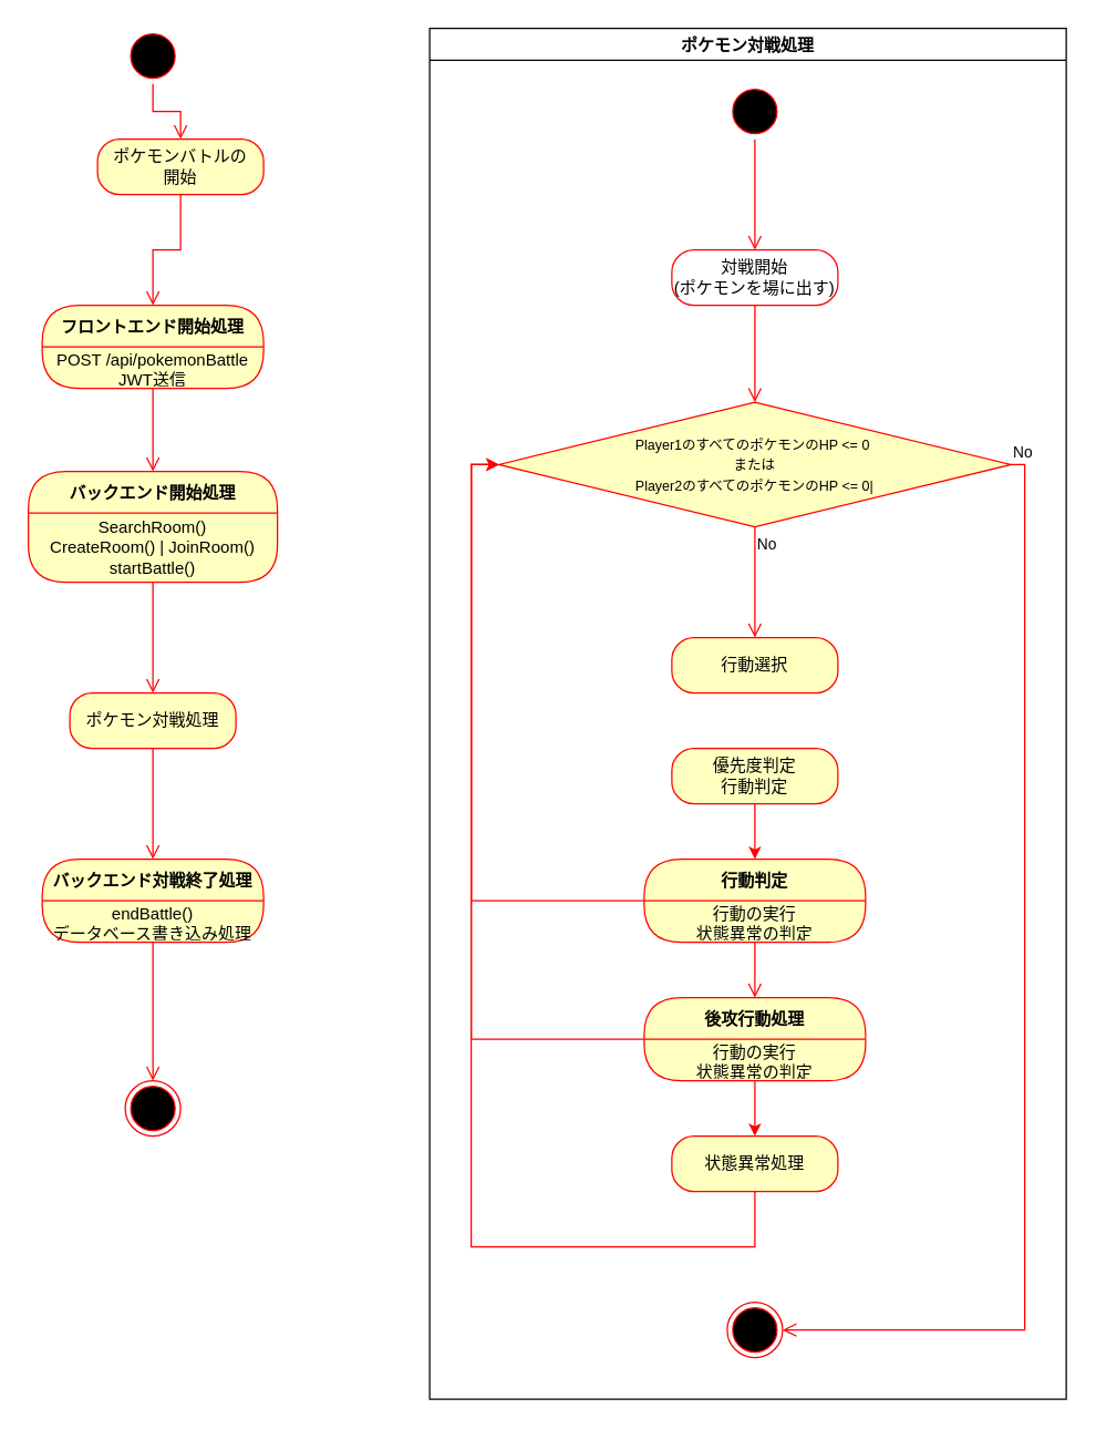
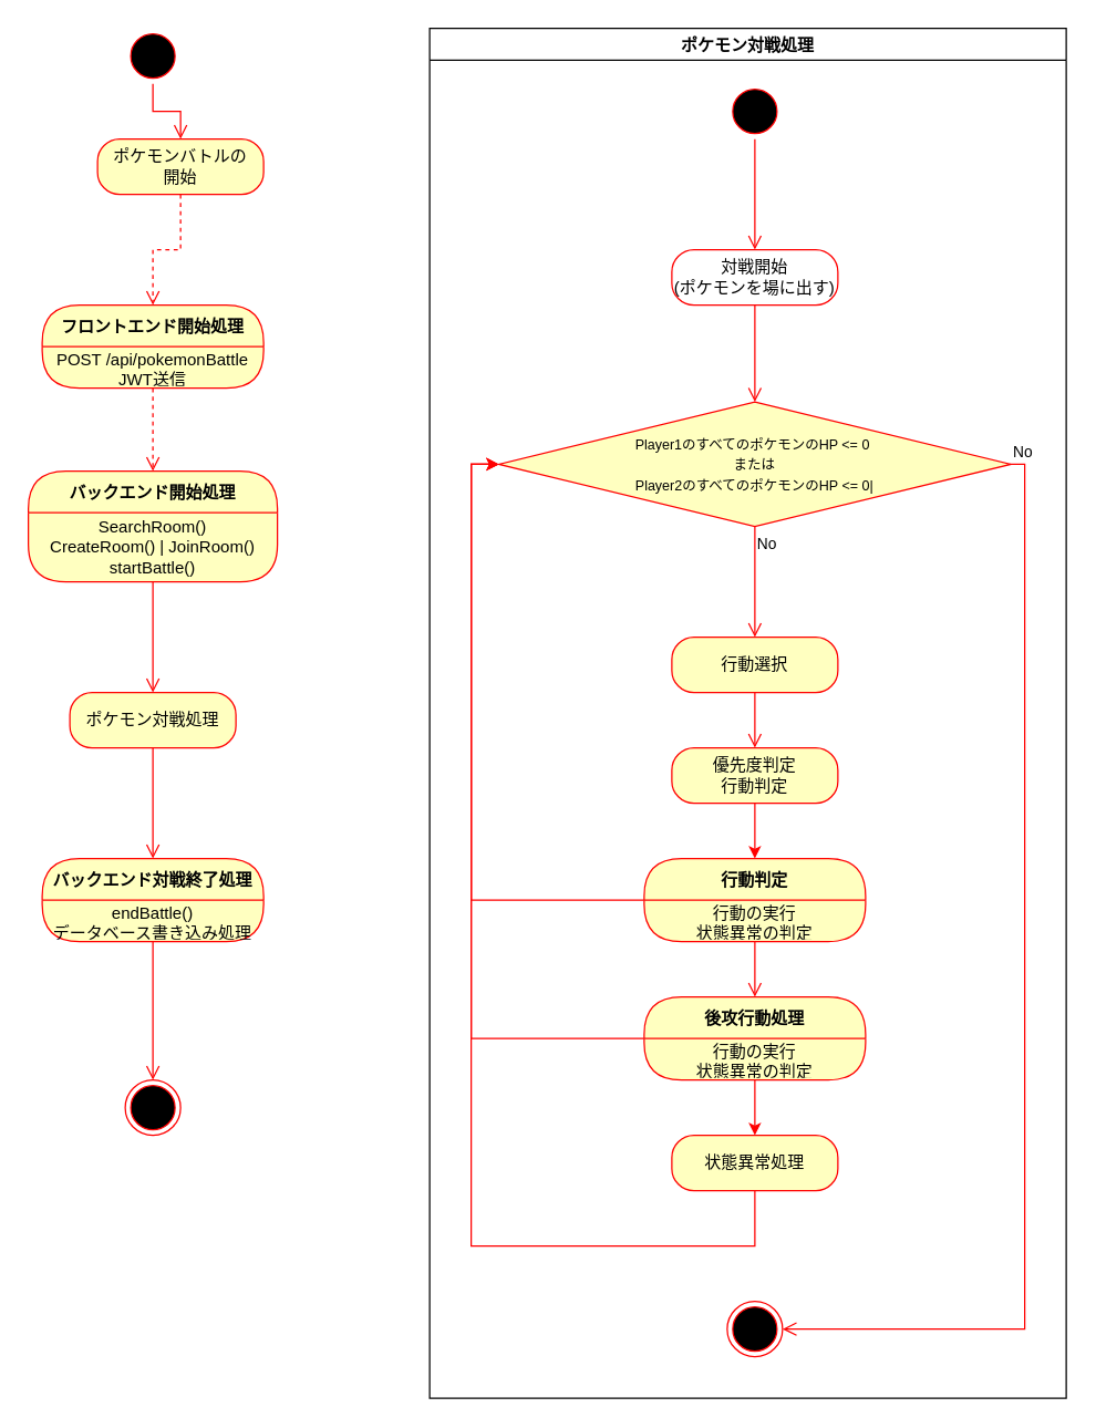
  <mxCell id="0" />
  <mxCell id="1" parent="0" />
  <mxCell id="2" value="" style="ellipse;html=1;shape=startState;fillColor=#000000;strokeColor=#ff0000;" parent="1" vertex="1"><mxGeometry x="90" width="40" height="40" as="geometry" y="20" /></mxCell>
  <mxCell id="3" value="" style="edgeStyle=orthogonalEdgeStyle;html=1;verticalAlign=bottom;endArrow=open;endSize=8;strokeColor=#ff0000;rounded=0;" parent="1" source="2" target="5" edge="1"><mxGeometry relative="1" as="geometry"><mxPoint x="110" y="110" as="targetPoint" /></mxGeometry></mxCell>
  <mxCell id="4" value="" style="ellipse;html=1;shape=endState;fillColor=#000000;strokeColor=#ff0000;" parent="1" vertex="1"><mxGeometry x="90" y="780" width="40" height="40" as="geometry" /></mxCell>
  <mxCell id="5" value="ポケモンバトルの&lt;div&gt;開始&lt;/div&gt;" style="rounded=1;whiteSpace=wrap;html=1;arcSize=40;fontColor=#000000;fillColor=#ffffc0;strokeColor=#ff0000;" parent="1" vertex="1"><mxGeometry x="70" y="100" width="120" height="40" as="geometry" /></mxCell>
  <mxCell id="6" value="フロントエンド開始処理" style="swimlane;fontStyle=1;align=center;verticalAlign=middle;childLayout=stackLayout;horizontal=1;startSize=30;horizontalStack=0;resizeParent=0;resizeLast=1;container=0;fontColor=#000000;collapsible=0;rounded=1;arcSize=30;strokeColor=#ff0000;fillColor=#ffffc0;swimlaneFillColor=#ffffc0;dropTarget=0;" parent="1" vertex="1"><mxGeometry x="30" y="220" width="160" height="60" as="geometry" /></mxCell>
  <mxCell id="7" value="POST /api/pokemonBattle&lt;div&gt;JWT送信&lt;/div&gt;" style="text;html=1;strokeColor=none;fillColor=none;align=center;verticalAlign=middle;spacingLeft=4;spacingRight=4;whiteSpace=wrap;overflow=hidden;rotatable=0;fontColor=#000000;" parent="6" vertex="1"><mxGeometry y="30" width="160" height="30" as="geometry" /></mxCell>
- <mxCell id="8" value="" style="edgeStyle=orthogonalEdgeStyle;html=1;verticalAlign=bottom;endArrow=open;endSize=8;strokeColor=#ff0000;rounded=0;entryX=0.5;entryY=0;entryDx=0;entryDy=0;" parent="1" source="6" target="9" edge="1"><mxGeometry relative="1" as="geometry"><mxPoint x="110" y="340" as="targetPoint" /></mxGeometry></mxCell>
+ <mxCell id="8" value="" style="edgeStyle=orthogonalEdgeStyle;html=1;verticalAlign=bottom;endArrow=open;endSize=8;strokeColor=#ff0000;rounded=0;entryX=0.5;entryY=0;entryDx=0;entryDy=0;dashed=1;" parent="1" source="6" target="9" edge="1"><mxGeometry relative="1" as="geometry"><mxPoint x="110" y="340" as="targetPoint" /></mxGeometry></mxCell>
  <mxCell id="9" value="バックエンド開始処理" style="swimlane;fontStyle=1;align=center;verticalAlign=middle;childLayout=stackLayout;horizontal=1;startSize=30;horizontalStack=0;resizeParent=0;resizeLast=1;container=0;fontColor=#000000;collapsible=0;rounded=1;arcSize=30;strokeColor=#ff0000;fillColor=#ffffc0;swimlaneFillColor=#ffffc0;dropTarget=0;" parent="1" vertex="1"><mxGeometry y="340" width="180" height="80" as="geometry" x="20" /></mxCell>
  <mxCell id="10" value="&lt;div&gt;SearchRoom()&lt;/div&gt;CreateRoom() | JoinRoom()&lt;div&gt;startBattle()&lt;/div&gt;" style="text;html=1;strokeColor=none;fillColor=none;align=center;verticalAlign=middle;spacingLeft=4;spacingRight=4;whiteSpace=wrap;overflow=hidden;rotatable=0;fontColor=#000000;" parent="9" vertex="1"><mxGeometry y="30" width="180" height="50" as="geometry" /></mxCell>
  <mxCell id="11" value="ポケモン対戦処理" style="rounded=1;whiteSpace=wrap;html=1;arcSize=40;fontColor=#000000;fillColor=#ffffc0;strokeColor=#ff0000;" parent="1" vertex="1"><mxGeometry x="50" y="500" width="120" height="40" as="geometry" /></mxCell>
  <mxCell id="12" value="" style="edgeStyle=orthogonalEdgeStyle;html=1;verticalAlign=bottom;endArrow=open;endSize=8;strokeColor=#ff0000;rounded=0;entryX=0.5;entryY=0;entryDx=0;entryDy=0;" parent="1" source="11" target="15" edge="1"><mxGeometry relative="1" as="geometry"><mxPoint x="110" y="600" as="targetPoint" /></mxGeometry></mxCell>
- <mxCell id="13" value="" style="edgeStyle=orthogonalEdgeStyle;html=1;verticalAlign=bottom;endArrow=open;endSize=8;strokeColor=#ff0000;rounded=0;exitX=0.5;exitY=1;exitDx=0;exitDy=0;" parent="1" source="5" target="6" edge="1"><mxGeometry relative="1" as="geometry"><mxPoint x="109.55" y="210" as="targetPoint" /><mxPoint x="109.55" y="150" as="sourcePoint" /></mxGeometry></mxCell>
+ <mxCell id="13" value="" style="edgeStyle=orthogonalEdgeStyle;html=1;verticalAlign=bottom;endArrow=open;endSize=8;strokeColor=#ff0000;rounded=0;exitX=0.5;exitY=1;exitDx=0;exitDy=0;dashed=1;" parent="1" source="5" target="6" edge="1"><mxGeometry relative="1" as="geometry"><mxPoint x="109.55" y="210" as="targetPoint" /><mxPoint x="109.55" y="150" as="sourcePoint" /></mxGeometry></mxCell>
  <mxCell id="14" value="" style="edgeStyle=orthogonalEdgeStyle;html=1;verticalAlign=bottom;endArrow=open;endSize=8;strokeColor=#ff0000;rounded=0;exitX=0.5;exitY=1;exitDx=0;exitDy=0;" parent="1" source="10" target="11" edge="1"><mxGeometry relative="1" as="geometry"><mxPoint x="109.41" y="490" as="targetPoint" /><mxPoint x="109.41" y="430" as="sourcePoint" /></mxGeometry></mxCell>
  <mxCell id="15" value="バックエンド対戦終了処理" style="swimlane;fontStyle=1;align=center;verticalAlign=middle;childLayout=stackLayout;horizontal=1;startSize=30;horizontalStack=0;resizeParent=0;resizeLast=1;container=0;fontColor=#000000;collapsible=0;rounded=1;arcSize=30;strokeColor=#ff0000;fillColor=#ffffc0;swimlaneFillColor=#ffffc0;dropTarget=0;" parent="1" vertex="1"><mxGeometry x="30" y="620" width="160" height="60" as="geometry" /></mxCell>
  <mxCell id="16" value="endBattle()&lt;div&gt;データベース書き込み処理&lt;/div&gt;" style="text;html=1;strokeColor=none;fillColor=none;align=center;verticalAlign=middle;spacingLeft=4;spacingRight=4;whiteSpace=wrap;overflow=hidden;rotatable=0;fontColor=#000000;" parent="15" vertex="1"><mxGeometry y="30" width="160" height="30" as="geometry" /></mxCell>
  <mxCell id="17" value="" style="edgeStyle=orthogonalEdgeStyle;html=1;verticalAlign=bottom;endArrow=open;endSize=8;strokeColor=#ff0000;rounded=0;entryX=0.5;entryY=0;entryDx=0;entryDy=0;" parent="1" source="15" target="4" edge="1"><mxGeometry relative="1" as="geometry"><mxPoint x="110" y="740" as="targetPoint" /></mxGeometry></mxCell>
  <mxCell id="18" value="ポケモン対戦処理" style="swimlane;" parent="1" vertex="1"><mxGeometry x="310" width="460" height="990" as="geometry" y="20" /></mxCell>
  <mxCell id="19" value="" style="ellipse;html=1;shape=startState;fillColor=#000000;strokeColor=#ff0000;" parent="18" vertex="1"><mxGeometry x="215" y="40" width="40" height="40" as="geometry" /></mxCell>
  <mxCell id="20" value="" style="edgeStyle=orthogonalEdgeStyle;html=1;verticalAlign=bottom;endArrow=open;endSize=8;strokeColor=#ff0000;rounded=0;entryX=0.5;entryY=0;entryDx=0;entryDy=0;" parent="18" source="19" target="21" edge="1"><mxGeometry relative="1" as="geometry"><mxPoint x="235" y="130" as="targetPoint" /></mxGeometry></mxCell>
  <mxCell id="21" value="対戦開始&lt;div&gt;(ポケモンを場に出す)&lt;/div&gt;" style="rounded=1;whiteSpace=wrap;html=1;arcSize=40;fontColor=#000000;fillColor=#ffffff;strokeColor=#ff0000;" parent="18" vertex="1"><mxGeometry x="175" y="160" width="120" height="40" as="geometry" /></mxCell>
  <mxCell id="22" value="" style="edgeStyle=orthogonalEdgeStyle;html=1;verticalAlign=bottom;endArrow=open;endSize=8;strokeColor=#ff0000;rounded=0;entryX=0.5;entryY=0;entryDx=0;entryDy=0;" parent="18" source="21" target="23" edge="1"><mxGeometry relative="1" as="geometry"><mxPoint x="235" y="270" as="targetPoint" /></mxGeometry></mxCell>
  <mxCell id="23" value="&lt;font style=&quot;font-size: 10px;&quot;&gt;Player1のすべてのポケモンのHP &amp;lt;= 0&amp;nbsp;&lt;/font&gt;&lt;div&gt;&lt;font style=&quot;font-size: 10px;&quot;&gt;または&lt;br&gt;&lt;/font&gt;&lt;div&gt;&lt;font style=&quot;font-size: 10px;&quot;&gt;Player2のすべてのポケモンのHP &amp;lt;= 0|&lt;/font&gt;&lt;/div&gt;&lt;/div&gt;" style="rhombus;whiteSpace=wrap;html=1;fontColor=#000000;fillColor=#ffffc0;strokeColor=#ff0000;" parent="18" vertex="1"><mxGeometry x="50" y="270" width="370" height="90" as="geometry" /></mxCell>
  <mxCell id="24" value="No" style="edgeStyle=orthogonalEdgeStyle;html=1;align=left;verticalAlign=bottom;endArrow=open;endSize=8;strokeColor=#ff0000;rounded=0;exitX=1;exitY=0.5;exitDx=0;exitDy=0;entryX=1;entryY=0.5;entryDx=0;entryDy=0;" parent="18" source="23" target="40" edge="1"><mxGeometry x="-1" relative="1" as="geometry"><mxPoint x="430" y="370" as="targetPoint" /><mxPoint x="265" y="430" as="sourcePoint" /><mxPoint as="offset" /></mxGeometry></mxCell>
  <mxCell id="25" value="No" style="edgeStyle=orthogonalEdgeStyle;html=1;align=left;verticalAlign=top;endArrow=open;endSize=8;strokeColor=#ff0000;rounded=0;" parent="18" source="23" target="26" edge="1"><mxGeometry x="-1" relative="1" as="geometry"><mxPoint x="235" y="400" as="targetPoint" /></mxGeometry></mxCell>
  <mxCell id="26" value="行動選択" style="rounded=1;whiteSpace=wrap;html=1;arcSize=40;fontColor=#000000;fillColor=#ffffc0;strokeColor=#ff0000;" parent="18" vertex="1"><mxGeometry x="175" y="440" width="120" height="40" as="geometry" /></mxCell>
+ <mxCell id="27" value="" style="edgeStyle=orthogonalEdgeStyle;html=1;verticalAlign=bottom;endArrow=open;endSize=8;strokeColor=#ff0000;rounded=0;entryX=0.5;entryY=0;entryDx=0;entryDy=0;" parent="18" source="26" target="29" edge="1"><mxGeometry relative="1" as="geometry"><mxPoint x="235" y="540" as="targetPoint" /></mxGeometry></mxCell>
  <mxCell id="28" style="edgeStyle=orthogonalEdgeStyle;rounded=0;orthogonalLoop=1;jettySize=auto;html=1;entryX=0.5;entryY=0;entryDx=0;entryDy=0;strokeColor=#FF0000;" parent="18" source="29" target="30" edge="1"><mxGeometry relative="1" as="geometry" /></mxCell>
  <mxCell id="29" value="優先度判定&lt;div&gt;行動判定&lt;/div&gt;" style="rounded=1;whiteSpace=wrap;html=1;arcSize=40;fontColor=#000000;fillColor=#ffffc0;strokeColor=#ff0000;" parent="18" vertex="1"><mxGeometry x="175" y="520" width="120" height="40" as="geometry" /></mxCell>
  <mxCell id="30" value="行動判定" style="swimlane;fontStyle=1;align=center;verticalAlign=middle;childLayout=stackLayout;horizontal=1;startSize=30;horizontalStack=0;resizeParent=0;resizeLast=1;container=0;fontColor=#000000;collapsible=0;rounded=1;arcSize=30;strokeColor=#ff0000;fillColor=#ffffc0;swimlaneFillColor=#ffffc0;dropTarget=0;" parent="18" vertex="1"><mxGeometry x="155" y="600" width="160" height="60" as="geometry" /></mxCell>
  <mxCell id="31" value="行動の実行&lt;div&gt;状態異常の判定&lt;/div&gt;" style="text;html=1;strokeColor=none;fillColor=none;align=center;verticalAlign=middle;spacingLeft=4;spacingRight=4;whiteSpace=wrap;overflow=hidden;rotatable=0;fontColor=#000000;" parent="30" vertex="1"><mxGeometry y="30" width="160" height="30" as="geometry" /></mxCell>
  <mxCell id="32" value="" style="edgeStyle=orthogonalEdgeStyle;html=1;verticalAlign=bottom;endArrow=open;endSize=8;strokeColor=#ff0000;rounded=0;entryX=0.5;entryY=0;entryDx=0;entryDy=0;" parent="18" source="30" target="35" edge="1"><mxGeometry relative="1" as="geometry"><mxPoint x="235" y="780" as="targetPoint" /></mxGeometry></mxCell>
  <mxCell id="33" style="edgeStyle=orthogonalEdgeStyle;rounded=0;orthogonalLoop=1;jettySize=auto;html=1;entryX=0;entryY=0.5;entryDx=0;entryDy=0;strokeColor=#FF0000;" parent="18" source="31" target="23" edge="1"><mxGeometry relative="1" as="geometry"><Array as="points"><mxPoint x="30" y="630" /><mxPoint x="30" y="315" /></Array></mxGeometry></mxCell>
  <mxCell id="34" style="edgeStyle=orthogonalEdgeStyle;rounded=0;orthogonalLoop=1;jettySize=auto;html=1;entryX=0;entryY=0.5;entryDx=0;entryDy=0;strokeColor=#FF0000;" parent="18" source="35" target="23" edge="1"><mxGeometry relative="1" as="geometry"><Array as="points"><mxPoint x="30" y="730" /><mxPoint x="30" y="315" /></Array></mxGeometry></mxCell>
  <mxCell id="35" value="後攻行動処理" style="swimlane;fontStyle=1;align=center;verticalAlign=middle;childLayout=stackLayout;horizontal=1;startSize=30;horizontalStack=0;resizeParent=0;resizeLast=1;container=0;fontColor=#000000;collapsible=0;rounded=1;arcSize=30;strokeColor=#ff0000;fillColor=#ffffc0;swimlaneFillColor=#ffffc0;dropTarget=0;" parent="18" vertex="1"><mxGeometry x="155" y="700" width="160" height="60" as="geometry" /></mxCell>
  <mxCell id="36" value="行動の実行&lt;div&gt;状態異常の判定&lt;/div&gt;" style="text;html=1;strokeColor=none;fillColor=none;align=center;verticalAlign=middle;spacingLeft=4;spacingRight=4;whiteSpace=wrap;overflow=hidden;rotatable=0;fontColor=#000000;" parent="35" vertex="1"><mxGeometry y="30" width="160" height="30" as="geometry" /></mxCell>
  <mxCell id="37" style="edgeStyle=orthogonalEdgeStyle;rounded=0;orthogonalLoop=1;jettySize=auto;html=1;entryX=0;entryY=0.5;entryDx=0;entryDy=0;strokeColor=#FF0000;" parent="18" source="38" target="23" edge="1"><mxGeometry relative="1" as="geometry"><Array as="points"><mxPoint x="235" y="880" /><mxPoint x="30" y="880" /><mxPoint x="30" y="315" /></Array></mxGeometry></mxCell>
  <mxCell id="38" value="状態異常処理" style="rounded=1;whiteSpace=wrap;html=1;arcSize=40;fontColor=#000000;fillColor=#ffffc0;strokeColor=#ff0000;" parent="18" vertex="1"><mxGeometry x="175" y="800" width="120" height="40" as="geometry" /></mxCell>
  <mxCell id="39" style="edgeStyle=orthogonalEdgeStyle;rounded=0;orthogonalLoop=1;jettySize=auto;html=1;strokeColor=#FF0000;" parent="18" source="36" target="38" edge="1"><mxGeometry relative="1" as="geometry" /></mxCell>
  <mxCell id="40" value="" style="ellipse;html=1;shape=endState;fillColor=#000000;strokeColor=#ff0000;" parent="18" vertex="1"><mxGeometry x="215" y="920" width="40" height="40" as="geometry" /></mxCell>
